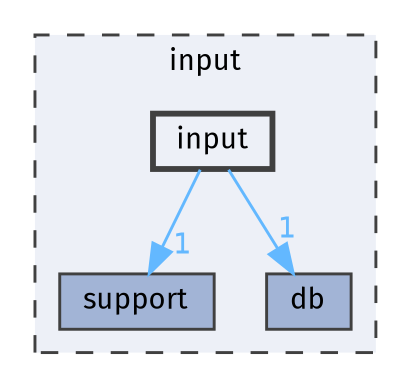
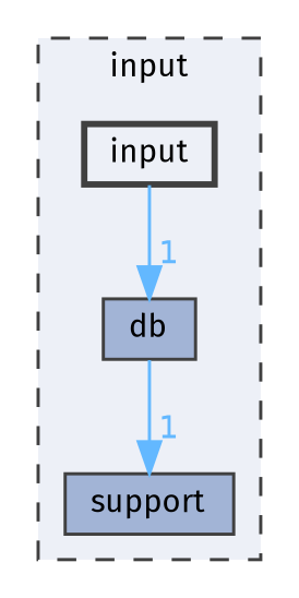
  digraph {
    compound=true
    fontname="Fira Sans"
    node [color=grey25 fillcolor="#a2b4d6" fontname="Fira Sans" fontsize=10 shape=box style=filled]
    edge [color=steelblue1 fontcolor=steelblue1 fontname="Fira Sans" fontsize=10 headlabel=1 labeldistance=1.5 labelfontname=Helvetica labelfontsize=10]
    n1 [height=0.2 label=support width=0.4]
    n2 [height=0.2 label=db width=0.4]
    n3 [fillcolor="#edf0f7" height=0.2 label=input style="filled,bold" width=0.4]
    subgraph cluster_1 {
      bgcolor="#edf0f7"
      fontsize=10
      label=input
      pencolor=grey25
      style="filled,dashed"
      n1
      n2
      n3
    }
-   n3 -> n1
+   n2 -> n1
    n3 -> n2
  }
